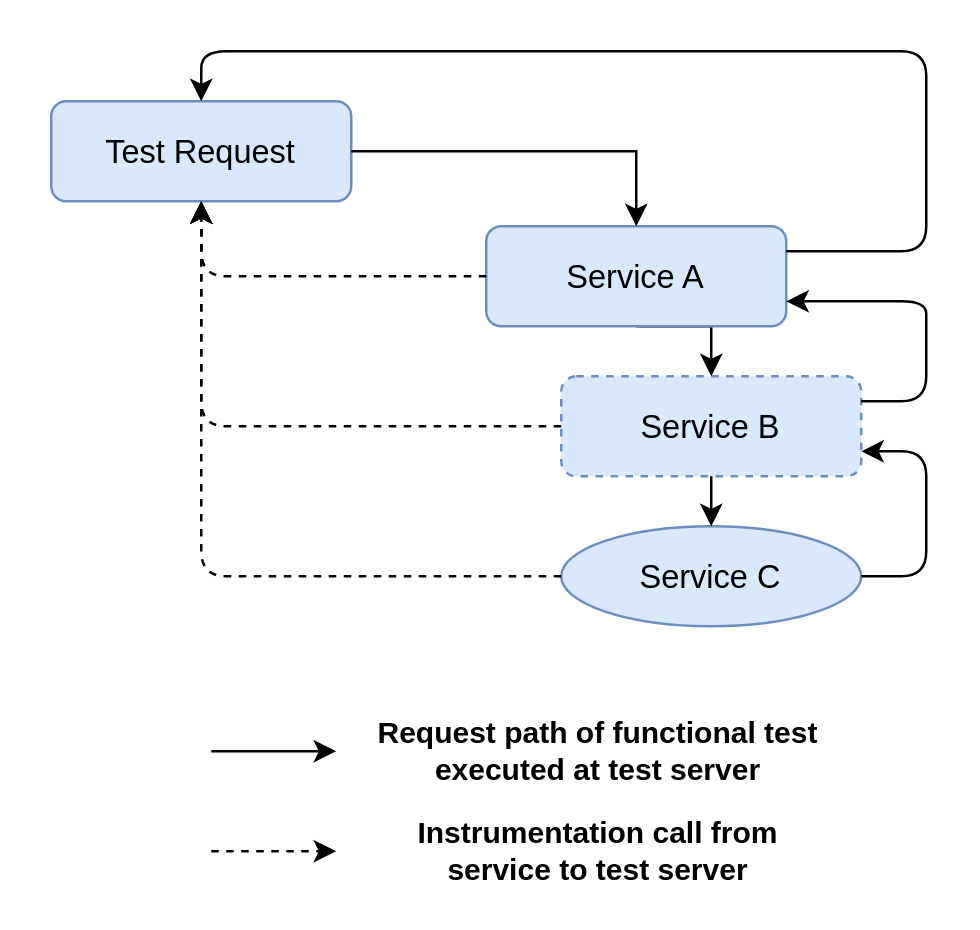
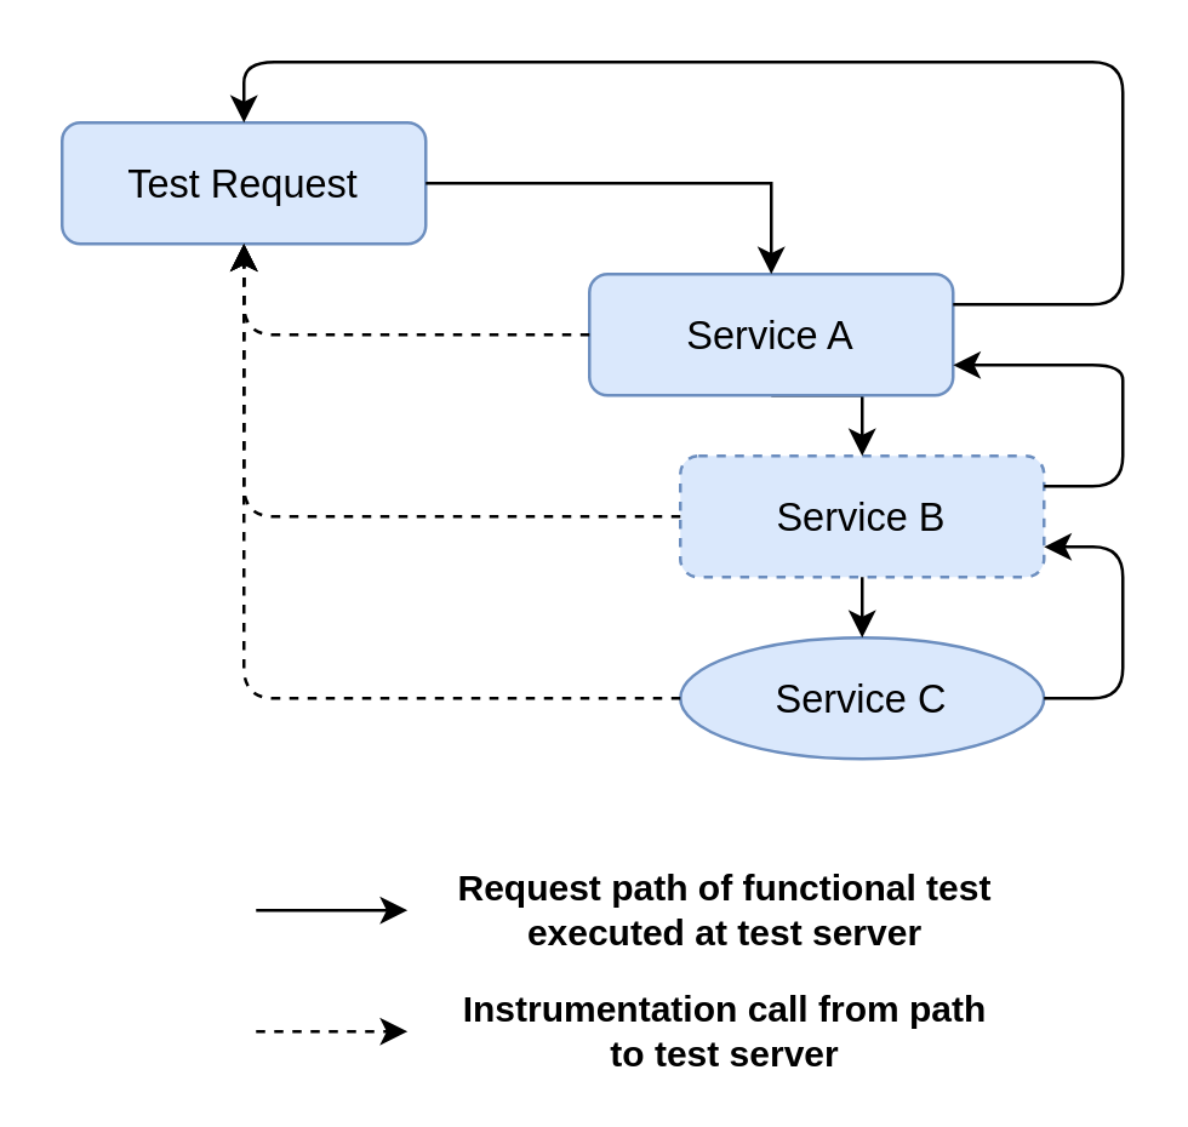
  <mxCell id="0" />
  <mxCell id="1" parent="0" />
  <mxCell id="2" value="Service B" style="rounded=1;whiteSpace=wrap;html=1;fontSize=13;glass=0;strokeWidth=1;shadow=0;fillColor=#dae8fc;strokeColor=#6c8ebf;dashed=1;" parent="1" vertex="1"><mxGeometry x="224" y="150" width="120" height="40" as="geometry" /></mxCell>
  <mxCell id="3" value="Test Request" style="rounded=1;whiteSpace=wrap;html=1;fontSize=13;glass=0;strokeWidth=1;shadow=0;fillColor=#dae8fc;strokeColor=#6c8ebf;" parent="1" vertex="1"><mxGeometry x="20" y="40" width="120" height="40" as="geometry" /></mxCell>
  <mxCell id="4" style="edgeStyle=orthogonalEdgeStyle;rounded=0;orthogonalLoop=1;jettySize=auto;html=1;exitX=0.5;exitY=1;exitDx=0;exitDy=0;entryX=0.5;entryY=0;entryDx=0;entryDy=0;" parent="1" source="5" target="2" edge="1"><mxGeometry relative="1" as="geometry" /></mxCell>
  <mxCell id="5" value="Service A" style="rounded=1;whiteSpace=wrap;html=1;fontSize=13;glass=0;strokeWidth=1;shadow=0;fillColor=#dae8fc;strokeColor=#6c8ebf;" parent="1" vertex="1"><mxGeometry x="194" y="90" width="120" height="40" as="geometry" /></mxCell>
  <mxCell id="6" value="Service C" style="ellipse;whiteSpace=wrap;html=1;fontSize=13;glass=0;strokeWidth=1;shadow=0;fillColor=#dae8fc;strokeColor=#6c8ebf;" parent="1" vertex="1"><mxGeometry x="224" y="210" width="120" height="40" as="geometry" /></mxCell>
  <mxCell id="7" style="edgeStyle=orthogonalEdgeStyle;rounded=0;orthogonalLoop=1;jettySize=auto;html=1;exitX=1;exitY=0.5;exitDx=0;exitDy=0;entryX=0.5;entryY=0;entryDx=0;entryDy=0;" parent="1" source="3" target="5" edge="1"><mxGeometry relative="1" as="geometry"><mxPoint x="200" y="340" as="sourcePoint" /><mxPoint x="370" y="210" as="targetPoint" /></mxGeometry></mxCell>
  <mxCell id="8" style="edgeStyle=orthogonalEdgeStyle;rounded=0;orthogonalLoop=1;jettySize=auto;html=1;entryX=0.5;entryY=0;entryDx=0;entryDy=0;exitX=0.5;exitY=1;exitDx=0;exitDy=0;" parent="1" source="2" target="6" edge="1"><mxGeometry relative="1" as="geometry"><mxPoint x="688" y="270" as="sourcePoint" /><mxPoint x="438" y="170" as="targetPoint" /></mxGeometry></mxCell>
  <mxCell id="9" value="" style="endArrow=classic;html=1;exitX=0;exitY=0.5;exitDx=0;exitDy=0;dashed=1;" parent="1" source="5" edge="1"><mxGeometry width="50" height="50" relative="1" as="geometry"><mxPoint x="288" y="210" as="sourcePoint" /><mxPoint x="80" y="80" as="targetPoint" /><Array as="points"><mxPoint x="80" y="110" /></Array></mxGeometry></mxCell>
  <mxCell id="10" value="" style="endArrow=classic;html=1;exitX=0;exitY=0.5;exitDx=0;exitDy=0;dashed=1;" parent="1" source="6" edge="1"><mxGeometry width="50" height="50" relative="1" as="geometry"><mxPoint x="288" y="210" as="sourcePoint" /><mxPoint x="80" y="80" as="targetPoint" /><Array as="points"><mxPoint x="80" y="230" /></Array></mxGeometry></mxCell>
  <mxCell id="11" value="" style="endArrow=classic;html=1;exitX=0;exitY=0.5;exitDx=0;exitDy=0;dashed=1;" parent="1" source="2" edge="1"><mxGeometry width="50" height="50" relative="1" as="geometry"><mxPoint x="288" y="210" as="sourcePoint" /><mxPoint x="80" y="80" as="targetPoint" /><Array as="points"><mxPoint x="80" y="170" /></Array></mxGeometry></mxCell>
  <mxCell id="12" value="Request path of functional test&lt;br&gt;executed at test server" style="text;html=1;strokeColor=none;fillColor=none;align=center;verticalAlign=middle;whiteSpace=wrap;rounded=0;fontStyle=1" parent="1" vertex="1"><mxGeometry x="134" y="290" width="210" height="20" as="geometry" /></mxCell>
  <mxCell id="13" value="" style="endArrow=classic;html=1;entryX=0;entryY=0.5;entryDx=0;entryDy=0;fontStyle=1" parent="1" target="12" edge="1"><mxGeometry width="50" height="50" relative="1" as="geometry"><mxPoint x="84" y="300" as="sourcePoint" /><mxPoint x="114" y="280" as="targetPoint" /></mxGeometry></mxCell>
- <mxCell id="14" value="&lt;b&gt;Instrumentation call from service to test server&lt;/b&gt;" style="text;html=1;strokeColor=none;fillColor=none;align=center;verticalAlign=middle;whiteSpace=wrap;rounded=0;" parent="1" vertex="1"><mxGeometry x="146" y="330" width="186" height="20" as="geometry" /></mxCell>
+ <mxCell id="14" value="&lt;b&gt;Instrumentation call from path to test server&lt;/b&gt;" style="text;html=1;strokeColor=none;fillColor=none;align=center;verticalAlign=middle;whiteSpace=wrap;rounded=0;" parent="1" vertex="1"><mxGeometry x="146" y="330" width="186" height="20" as="geometry" /></mxCell>
  <mxCell id="15" value="" style="endArrow=classic;html=1;entryX=0;entryY=0.5;entryDx=0;entryDy=0;dashed=1;" parent="1" edge="1"><mxGeometry width="50" height="50" relative="1" as="geometry"><mxPoint x="84" y="340" as="sourcePoint" /><mxPoint x="134" y="340" as="targetPoint" /></mxGeometry></mxCell>
  <mxCell id="16" value="" style="endArrow=classic;html=1;exitX=1;exitY=0.5;exitDx=0;exitDy=0;entryX=1;entryY=0.75;entryDx=0;entryDy=0;" parent="1" source="6" target="2" edge="1"><mxGeometry width="50" height="50" relative="1" as="geometry"><mxPoint x="510" y="460" as="sourcePoint" /><mxPoint x="560" y="410" as="targetPoint" /><Array as="points"><mxPoint x="370" y="230" /><mxPoint x="370" y="210" /><mxPoint x="370" y="180" /></Array></mxGeometry></mxCell>
  <mxCell id="17" value="" style="endArrow=classic;html=1;exitX=1;exitY=0.25;exitDx=0;exitDy=0;entryX=1;entryY=0.75;entryDx=0;entryDy=0;" parent="1" source="2" target="5" edge="1"><mxGeometry width="50" height="50" relative="1" as="geometry"><mxPoint x="510" y="460" as="sourcePoint" /><mxPoint x="560" y="410" as="targetPoint" /><Array as="points"><mxPoint x="370" y="160" /><mxPoint x="370" y="140" /><mxPoint x="370" y="120" /></Array></mxGeometry></mxCell>
  <mxCell id="18" value="" style="endArrow=classic;html=1;exitX=1;exitY=0.25;exitDx=0;exitDy=0;entryX=0.5;entryY=0;entryDx=0;entryDy=0;" parent="1" source="5" target="3" edge="1"><mxGeometry width="50" height="50" relative="1" as="geometry"><mxPoint x="510" y="460" as="sourcePoint" /><mxPoint x="560" y="410" as="targetPoint" /><Array as="points"><mxPoint x="370" y="100" /><mxPoint x="370" y="20" /><mxPoint x="230" y="20" /><mxPoint x="80" y="20" /></Array></mxGeometry></mxCell>
